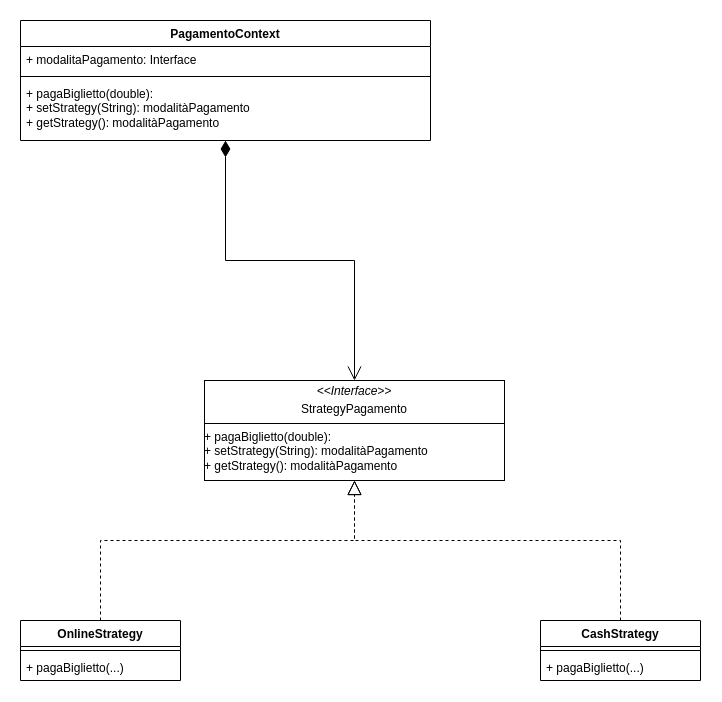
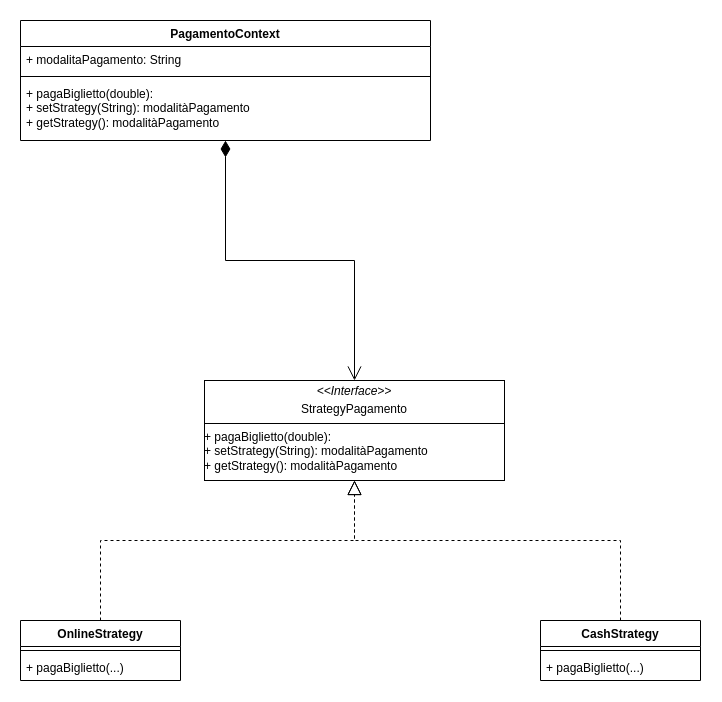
  <mxCell id="0" />
  <mxCell id="1" parent="0" />
  <mxCell id="2" value="&lt;p style=&quot;margin:0px;margin-top:4px;text-align:center;&quot;&gt;&lt;i&gt;&amp;lt;&amp;lt;Interface&amp;gt;&amp;gt;&lt;/i&gt;&lt;br&gt;&lt;/p&gt;&lt;p style=&quot;margin: 4px 0px 0px; text-align: center;&quot;&gt;&lt;span class=&quot;hljs-title class_&quot;&gt;StrategyPagamento&lt;/span&gt;&lt;/p&gt;&lt;hr size=&quot;1&quot; style=&quot;border-style:solid;&quot;&gt;&lt;div&gt;+ pagaBiglietto(double):&lt;/div&gt;&lt;div&gt;+ setStrategy(String): modalitàPagamento&lt;/div&gt;&lt;div&gt;+ getStrategy(): modalitàPagamento&lt;/div&gt;&lt;div&gt;&lt;br&gt;&lt;/div&gt;" style="verticalAlign=top;align=left;overflow=fill;html=1;whiteSpace=wrap;" parent="1" vertex="1"><mxGeometry x="204" y="380" width="300" height="100" as="geometry" /></mxCell>
  <mxCell id="3" value="OnlineStrategy" style="swimlane;fontStyle=1;align=center;verticalAlign=top;childLayout=stackLayout;horizontal=1;startSize=26;horizontalStack=0;resizeParent=1;resizeParentMax=0;resizeLast=0;collapsible=1;marginBottom=0;whiteSpace=wrap;html=1;" parent="1" vertex="1"><mxGeometry x="20" y="620" width="160" height="60" as="geometry" /></mxCell>
  <mxCell id="4" value="" style="line;strokeWidth=1;fillColor=none;align=left;verticalAlign=middle;spacingTop=-1;spacingLeft=3;spacingRight=3;rotatable=0;labelPosition=right;points=[];portConstraint=eastwest;strokeColor=inherit;" parent="3" vertex="1"><mxGeometry y="26" width="160" height="8" as="geometry" /></mxCell>
  <mxCell id="5" value="+ pagaBiglietto(...)" style="text;strokeColor=none;fillColor=none;align=left;verticalAlign=top;spacingLeft=4;spacingRight=4;overflow=hidden;rotatable=0;points=[[0,0.5],[1,0.5]];portConstraint=eastwest;whiteSpace=wrap;html=1;" parent="3" vertex="1"><mxGeometry y="34" width="160" height="26" as="geometry" /></mxCell>
  <mxCell id="6" value="CashStrategy" style="swimlane;fontStyle=1;align=center;verticalAlign=top;childLayout=stackLayout;horizontal=1;startSize=26;horizontalStack=0;resizeParent=1;resizeParentMax=0;resizeLast=0;collapsible=1;marginBottom=0;whiteSpace=wrap;html=1;" parent="1" vertex="1"><mxGeometry x="540" y="620" width="160" height="60" as="geometry" /></mxCell>
  <mxCell id="7" value="" style="line;strokeWidth=1;fillColor=none;align=left;verticalAlign=middle;spacingTop=-1;spacingLeft=3;spacingRight=3;rotatable=0;labelPosition=right;points=[];portConstraint=eastwest;strokeColor=inherit;" parent="6" vertex="1"><mxGeometry y="26" width="160" height="8" as="geometry" /></mxCell>
  <mxCell id="8" value="+ pagaBiglietto(...)" style="text;strokeColor=none;fillColor=none;align=left;verticalAlign=top;spacingLeft=4;spacingRight=4;overflow=hidden;rotatable=0;points=[[0,0.5],[1,0.5]];portConstraint=eastwest;whiteSpace=wrap;html=1;" parent="6" vertex="1"><mxGeometry y="34" width="160" height="26" as="geometry" /></mxCell>
  <mxCell id="9" value="" style="endArrow=block;dashed=1;endFill=0;endSize=12;html=1;rounded=0;" parent="1" source="3" target="2" edge="1"><mxGeometry width="160" relative="1" as="geometry"><mxPoint x="270" y="470" as="sourcePoint" /><mxPoint x="430" y="470" as="targetPoint" /><Array as="points"><mxPoint x="100" y="540" /><mxPoint x="354" y="540" /></Array></mxGeometry></mxCell>
  <mxCell id="10" value="" style="endArrow=block;dashed=1;endFill=0;endSize=12;html=1;rounded=0;" parent="1" source="6" target="2" edge="1"><mxGeometry width="160" relative="1" as="geometry"><mxPoint x="270" y="470" as="sourcePoint" /><mxPoint x="430" y="470" as="targetPoint" /><Array as="points"><mxPoint x="620" y="540" /><mxPoint x="354" y="540" /></Array></mxGeometry></mxCell>
  <mxCell id="11" value="" style="endArrow=open;html=1;endSize=12;startArrow=diamondThin;startSize=14;startFill=1;edgeStyle=orthogonalEdgeStyle;align=left;verticalAlign=bottom;rounded=0;" parent="1" source="12" target="2" edge="1"><mxGeometry x="-1" y="3" relative="1" as="geometry"><mxPoint x="210" y="120" as="sourcePoint" /><mxPoint x="430" y="290" as="targetPoint" /><mxPoint as="offset" /></mxGeometry></mxCell>
  <mxCell id="12" value="PagamentoContext" style="swimlane;fontStyle=1;align=center;verticalAlign=top;childLayout=stackLayout;horizontal=1;startSize=26;horizontalStack=0;resizeParent=1;resizeParentMax=0;resizeLast=0;collapsible=1;marginBottom=0;whiteSpace=wrap;html=1;" parent="1" vertex="1"><mxGeometry x="20" y="20" width="410" height="120" as="geometry" /></mxCell>
- <mxCell id="13" value="&lt;div&gt;+ modalitaPagamento: Interface&lt;/div&gt;&lt;div&gt;&lt;br&gt;&lt;/div&gt;" style="text;strokeColor=none;fillColor=none;align=left;verticalAlign=top;spacingLeft=4;spacingRight=4;overflow=hidden;rotatable=0;points=[[0,0.5],[1,0.5]];portConstraint=eastwest;whiteSpace=wrap;html=1;" parent="12" vertex="1"><mxGeometry y="26" width="410" height="26" as="geometry" /></mxCell>
+ <mxCell id="13" value="&lt;div&gt;+ modalitaPagamento: String&lt;/div&gt;&lt;div&gt;&lt;br&gt;&lt;/div&gt;" style="text;strokeColor=none;fillColor=none;align=left;verticalAlign=top;spacingLeft=4;spacingRight=4;overflow=hidden;rotatable=0;points=[[0,0.5],[1,0.5]];portConstraint=eastwest;whiteSpace=wrap;html=1;" parent="12" vertex="1"><mxGeometry y="26" width="410" height="26" as="geometry" /></mxCell>
  <mxCell id="14" value="" style="line;strokeWidth=1;fillColor=none;align=left;verticalAlign=middle;spacingTop=-1;spacingLeft=3;spacingRight=3;rotatable=0;labelPosition=right;points=[];portConstraint=eastwest;strokeColor=inherit;" parent="12" vertex="1"><mxGeometry y="52" width="410" height="8" as="geometry" /></mxCell>
  <mxCell id="15" value="&lt;div&gt;+ pagaBiglietto(double):&lt;/div&gt;&lt;div&gt;+ setStrategy(String): modalitàPagamento&lt;/div&gt;&lt;div&gt;+ getStrategy(): modalitàPagamento&lt;/div&gt;&lt;div&gt;&lt;br&gt;&lt;/div&gt;" style="text;strokeColor=none;fillColor=none;align=left;verticalAlign=top;spacingLeft=4;spacingRight=4;overflow=hidden;rotatable=0;points=[[0,0.5],[1,0.5]];portConstraint=eastwest;whiteSpace=wrap;html=1;" parent="12" vertex="1"><mxGeometry y="60" width="410" height="60" as="geometry" /></mxCell>
